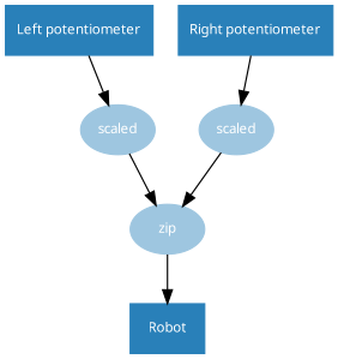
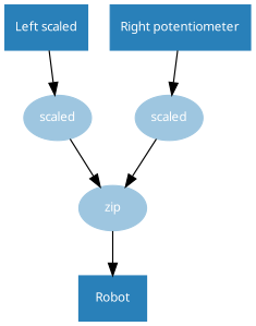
  digraph {
    rankdir=TB
    node [color="#2980b9" fontcolor="#ffffff" fontname=Sans fontsize=10 shape=rect style=filled]
    edge [arrowhead=normal style=solid]
    Robot
-   n2 [label="Left potentiometer"]
+   n2 [label="Left scaled"]
    n3 [color="#9ec6e0" label=scaled shape=oval]
    n4 [label="Right potentiometer"]
    n5 [color="#9ec6e0" label=scaled shape=oval]
    zip [color="#9ec6e0" shape=oval]
    n2 -> n3
    n3 -> zip
    n4 -> n5
    n5 -> zip
    zip -> Robot
  }
